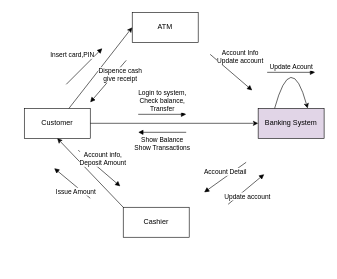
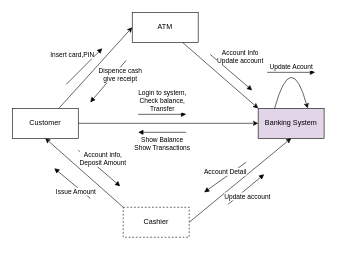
  <mxCell id="0" />
  <mxCell id="1" parent="0" />
  <mxCell id="2" value="" style="group" vertex="1" connectable="0" parent="1"><mxGeometry x="20" y="20" width="520" height="423" as="geometry" /></mxCell>
  <mxCell id="3" value="" style="group" vertex="1" connectable="0" parent="2"><mxGeometry width="520" height="375" as="geometry" /></mxCell>
- <mxCell id="4" value="Customer" style="html=1;whiteSpace=wrap;" vertex="1" parent="3"><mxGeometry x="20" y="160" width="110" height="50" as="geometry" /></mxCell>
+ <mxCell id="4" value="Customer" style="html=1;whiteSpace=wrap;" vertex="1" parent="3"><mxGeometry y="160" width="110" height="50" as="geometry" /></mxCell>
  <mxCell id="5" value="Banking System" style="html=1;whiteSpace=wrap;fillColor=#e1d5e7;" vertex="1" parent="3"><mxGeometry x="410" y="160" width="110" height="50" as="geometry" /></mxCell>
  <mxCell id="6" value="" style="edgeStyle=orthogonalEdgeStyle;rounded=0;orthogonalLoop=1;jettySize=auto;html=1;" edge="1" parent="3" source="4" target="5"><mxGeometry relative="1" as="geometry" /></mxCell>
  <mxCell id="7" value="Login to system,&lt;br&gt;Check balance,&lt;br&gt;Transfer" style="html=1;verticalAlign=bottom;endArrow=block;curved=0;rounded=0;" edge="1" parent="3"><mxGeometry width="80" relative="1" as="geometry"><mxPoint x="210" y="170" as="sourcePoint" /><mxPoint x="290" y="170" as="targetPoint" /></mxGeometry></mxCell>
  <mxCell id="8" value="" style="curved=1;endArrow=classic;html=1;rounded=0;exitX=0.25;exitY=0;exitDx=0;exitDy=0;entryX=0.75;entryY=0;entryDx=0;entryDy=0;edgeStyle=orthogonalEdgeStyle;" edge="1" parent="3" source="5" target="5"><mxGeometry width="50" height="50" relative="1" as="geometry"><mxPoint x="380" y="120" as="sourcePoint" /><mxPoint x="430" y="70" as="targetPoint" /><Array as="points"><mxPoint x="465" y="60" /></Array></mxGeometry></mxCell>
  <mxCell id="9" value="Update Acount" style="html=1;verticalAlign=bottom;endArrow=block;curved=0;rounded=0;" edge="1" parent="3"><mxGeometry width="80" relative="1" as="geometry"><mxPoint x="425" y="100" as="sourcePoint" /><mxPoint x="505" y="100" as="targetPoint" /><Array as="points"><mxPoint x="505" y="100" /></Array></mxGeometry></mxCell>
  <mxCell id="10" style="rounded=0;orthogonalLoop=1;jettySize=auto;html=1;exitX=0;exitY=0;exitDx=0;exitDy=0;entryX=0.5;entryY=1;entryDx=0;entryDy=0;" edge="1" parent="3" source="12" target="4"><mxGeometry relative="1" as="geometry" /></mxCell>
- <mxCell id="12" value="Cashier" style="html=1;whiteSpace=wrap;" vertex="1" parent="3"><mxGeometry x="185" y="325" width="110" height="50" as="geometry" /></mxCell>
+ <mxCell id="11" style="rounded=0;orthogonalLoop=1;jettySize=auto;html=1;exitX=1;exitY=0.5;exitDx=0;exitDy=0;entryX=0.5;entryY=1;entryDx=0;entryDy=0;" edge="1" parent="3" source="12" target="5"><mxGeometry relative="1" as="geometry" /></mxCell>
+ <mxCell id="12" value="Cashier" style="html=1;whiteSpace=wrap;dashed=1;" vertex="1" parent="3"><mxGeometry x="185" y="325" width="110" height="50" as="geometry" /></mxCell>
  <mxCell id="13" value="Update account" style="html=1;verticalAlign=bottom;endArrow=block;curved=0;rounded=0;" edge="1" parent="3"><mxGeometry x="-0.311" y="-17" width="80" relative="1" as="geometry"><mxPoint x="360" y="320" as="sourcePoint" /><mxPoint x="420" y="270" as="targetPoint" /><mxPoint as="offset" /></mxGeometry></mxCell>
  <mxCell id="14" value="Issue Amount" style="html=1;verticalAlign=bottom;endArrow=block;curved=0;rounded=0;" edge="1" parent="3"><mxGeometry x="-0.5" y="14" width="80" relative="1" as="geometry"><mxPoint x="130" y="310" as="sourcePoint" /><mxPoint x="70" y="260" as="targetPoint" /><mxPoint as="offset" /></mxGeometry></mxCell>
  <mxCell id="15" value="Account info,&lt;br&gt;Deposit Amount" style="html=1;verticalAlign=bottom;endArrow=block;curved=0;rounded=0;" edge="1" parent="3"><mxGeometry x="0.082" y="4" width="80" relative="1" as="geometry"><mxPoint x="110" y="230" as="sourcePoint" /><mxPoint x="180" y="290" as="targetPoint" /><mxPoint as="offset" /></mxGeometry></mxCell>
  <mxCell id="16" value="Show Balance&lt;br&gt;Show Transactions" style="html=1;verticalAlign=top;endArrow=block;curved=0;rounded=0;" edge="1" parent="3"><mxGeometry width="80" relative="1" as="geometry"><mxPoint x="290" y="200" as="sourcePoint" /><mxPoint x="210" y="200" as="targetPoint" /></mxGeometry></mxCell>
  <mxCell id="17" value="Account Detail" style="html=1;verticalAlign=bottom;endArrow=block;curved=0;rounded=0;" edge="1" parent="3"><mxGeometry width="80" relative="1" as="geometry"><mxPoint x="390" y="250" as="sourcePoint" /><mxPoint x="320" y="300" as="targetPoint" /></mxGeometry></mxCell>
+ <mxCell id="18" style="rounded=0;orthogonalLoop=1;jettySize=auto;html=1;entryX=0;entryY=0;entryDx=0;entryDy=0;" edge="1" parent="3" source="19" target="5"><mxGeometry relative="1" as="geometry" /></mxCell>
  <mxCell id="19" value="ATM" style="html=1;whiteSpace=wrap;" vertex="1" parent="3"><mxGeometry x="200" width="110" height="50" as="geometry" /></mxCell>
  <mxCell id="20" style="rounded=0;orthogonalLoop=1;jettySize=auto;html=1;entryX=0;entryY=0.5;entryDx=0;entryDy=0;" edge="1" parent="3" source="4" target="19"><mxGeometry relative="1" as="geometry" /></mxCell>
  <mxCell id="21" value="Insert card,PIN" style="html=1;verticalAlign=bottom;endArrow=block;curved=0;rounded=0;" edge="1" parent="3"><mxGeometry x="-0.167" y="21" width="80" relative="1" as="geometry"><mxPoint x="90" y="120" as="sourcePoint" /><mxPoint x="150" y="60" as="targetPoint" /><mxPoint as="offset" /></mxGeometry></mxCell>
  <mxCell id="22" value="Account Info&lt;br&gt;Update account&lt;br&gt;" style="html=1;verticalAlign=bottom;endArrow=block;curved=0;rounded=0;" edge="1" parent="3"><mxGeometry x="0.106" y="17" width="80" relative="1" as="geometry"><mxPoint x="330" y="70" as="sourcePoint" /><mxPoint x="400" y="130" as="targetPoint" /><mxPoint as="offset" /></mxGeometry></mxCell>
  <mxCell id="23" value="Dispence cash&lt;br&gt;give receipt" style="html=1;verticalAlign=bottom;endArrow=block;curved=0;rounded=0;" edge="1" parent="3"><mxGeometry x="-0.2" y="18" width="80" relative="1" as="geometry"><mxPoint x="190" y="80" as="sourcePoint" /><mxPoint x="130" y="150" as="targetPoint" /><mxPoint as="offset" /></mxGeometry></mxCell>
